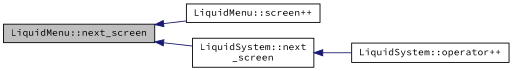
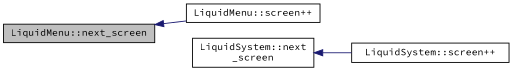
  digraph {
    fontname="Source Code Pro"
    rankdir=LR
    node [color=black fillcolor=white fontname="Source Code Pro" fontsize=11 shape=record style=filled]
    edge [color=midnightblue dir=back fontname="Source Code Pro" fontsize=11 labelfontname=Helvetica labelfontsize=11 style=solid]
    n1 [fillcolor=grey75 fontcolor=black height=0.2 label="LiquidMenu::next_screen" width=0.4]
    n2 [height=0.2 label="LiquidMenu::screen++" width=0.4]
    n3 [height=0.2 label="LiquidSystem::next\l_screen" width=0.4]
-   n4 [height=0.2 label="LiquidSystem::operator++" width=0.4]
+   n4 [height=0.2 label="LiquidSystem::screen++" width=0.4]
    n1 -> n2
-   n1 -> n3
    n3 -> n4
  }
